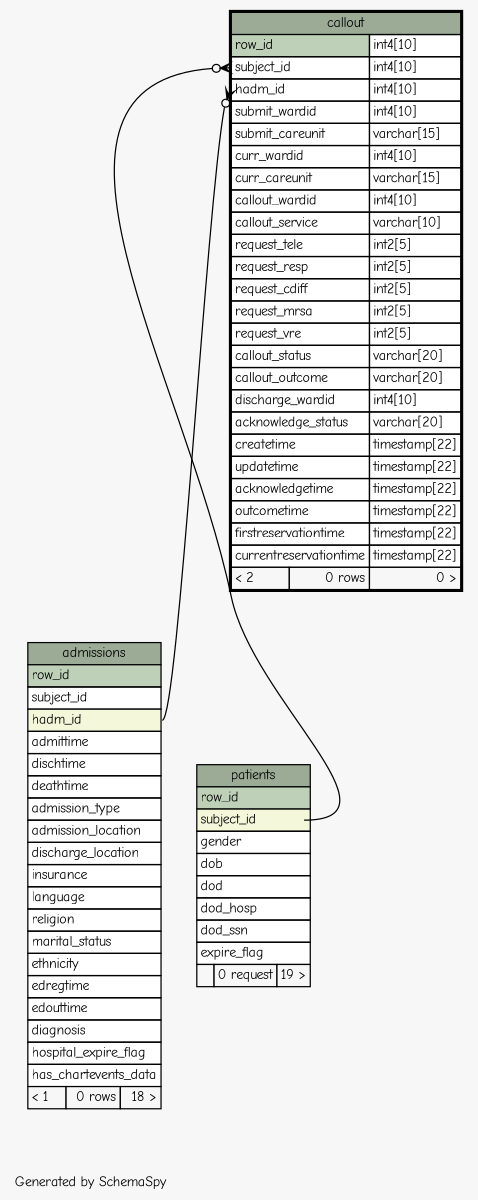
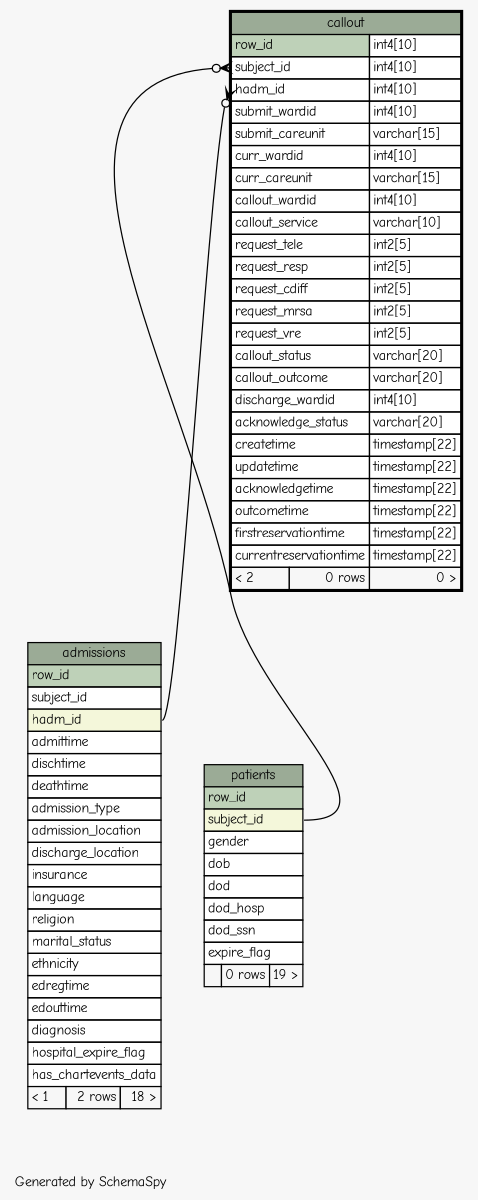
  digraph {
    bgcolor="#f7f7f7"
    fontname="Comic Neue"
    fontsize=11
    label="\nGenerated by SchemaSpy"
    labeljust=l
    nodesep=0.18
    rankdir=TB
    ranksep=0.46
    node [fontname="Comic Neue" fontsize=11 shape=plaintext]
    edge [arrowhead=none arrowsize=0.8 arrowtail=crowodot dir=back fontname="Comic Neue"]
-   n1 [label=<     <TABLE BORDER="0" CELLBORDER="1" CELLSPACING="0" BGCOLOR="#ffffff">       <TR><TD COLSPAN="3" BGCOLOR="#9bab96" ALIGN="CENTER">admissions</TD></TR>       <TR><TD PORT="row_id" COLSPAN="3" BGCOLOR="#bed1b8" ALIGN="LEFT">row_id</TD></TR>       <TR><TD PORT="subject_id" COLSPAN="3" ALIGN="LEFT">subject_id</TD></TR>       <TR><TD PORT="hadm_id" COLSPAN="3" BGCOLOR="#f4f7da" ALIGN="LEFT">hadm_id</TD></TR>       <TR><TD PORT="admittime" COLSPAN="3" ALIGN="LEFT">admittime</TD></TR>       <TR><TD PORT="dischtime" COLSPAN="3" ALIGN="LEFT">dischtime</TD></TR>       <TR><TD PORT="deathtime" COLSPAN="3" ALIGN="LEFT">deathtime</TD></TR>       <TR><TD PORT="admission_type" COLSPAN="3" ALIGN="LEFT">admission_type</TD></TR>       <TR><TD PORT="admission_location" COLSPAN="3" ALIGN="LEFT">admission_location</TD></TR>       <TR><TD PORT="discharge_location" COLSPAN="3" ALIGN="LEFT">discharge_location</TD></TR>       <TR><TD PORT="insurance" COLSPAN="3" ALIGN="LEFT">insurance</TD></TR>       <TR><TD PORT="language" COLSPAN="3" ALIGN="LEFT">language</TD></TR>       <TR><TD PORT="religion" COLSPAN="3" ALIGN="LEFT">religion</TD></TR>       <TR><TD PORT="marital_status" COLSPAN="3" ALIGN="LEFT">marital_status</TD></TR>       <TR><TD PORT="ethnicity" COLSPAN="3" ALIGN="LEFT">ethnicity</TD></TR>       <TR><TD PORT="edregtime" COLSPAN="3" ALIGN="LEFT">edregtime</TD></TR>       <TR><TD PORT="edouttime" COLSPAN="3" ALIGN="LEFT">edouttime</TD></TR>       <TR><TD PORT="diagnosis" COLSPAN="3" ALIGN="LEFT">diagnosis</TD></TR>       <TR><TD PORT="hospital_expire_flag" COLSPAN="3" ALIGN="LEFT">hospital_expire_flag</TD></TR>       <TR><TD PORT="has_chartevents_data" COLSPAN="3" ALIGN="LEFT">has_chartevents_data</TD></TR>       <TR><TD ALIGN="LEFT" BGCOLOR="#f7f7f7">&lt; 1</TD><TD ALIGN="RIGHT" BGCOLOR="#f7f7f7">0 rows</TD><TD ALIGN="RIGHT" BGCOLOR="#f7f7f7">18 &gt;</TD></TR>     </TABLE>>]
-   n2 [label=<     <TABLE BORDER="0" CELLBORDER="1" CELLSPACING="0" BGCOLOR="#ffffff">       <TR><TD COLSPAN="3" BGCOLOR="#9bab96" ALIGN="CENTER">patients</TD></TR>       <TR><TD PORT="row_id" COLSPAN="3" BGCOLOR="#bed1b8" ALIGN="LEFT">row_id</TD></TR>       <TR><TD PORT="subject_id" COLSPAN="3" BGCOLOR="#f4f7da" ALIGN="LEFT">subject_id</TD></TR>       <TR><TD PORT="gender" COLSPAN="3" ALIGN="LEFT">gender</TD></TR>       <TR><TD PORT="dob" COLSPAN="3" ALIGN="LEFT">dob</TD></TR>       <TR><TD PORT="dod" COLSPAN="3" ALIGN="LEFT">dod</TD></TR>       <TR><TD PORT="dod_hosp" COLSPAN="3" ALIGN="LEFT">dod_hosp</TD></TR>       <TR><TD PORT="dod_ssn" COLSPAN="3" ALIGN="LEFT">dod_ssn</TD></TR>       <TR><TD PORT="expire_flag" COLSPAN="3" ALIGN="LEFT">expire_flag</TD></TR>       <TR><TD ALIGN="LEFT" BGCOLOR="#f7f7f7">  </TD><TD ALIGN="RIGHT" BGCOLOR="#f7f7f7">0 request</TD><TD ALIGN="RIGHT" BGCOLOR="#f7f7f7">19 &gt;</TD></TR>     </TABLE>>]
+   n1 [label=<     <TABLE BORDER="0" CELLBORDER="1" CELLSPACING="0" BGCOLOR="#ffffff">       <TR><TD COLSPAN="3" BGCOLOR="#9bab96" ALIGN="CENTER">admissions</TD></TR>       <TR><TD PORT="row_id" COLSPAN="3" BGCOLOR="#bed1b8" ALIGN="LEFT">row_id</TD></TR>       <TR><TD PORT="subject_id" COLSPAN="3" ALIGN="LEFT">subject_id</TD></TR>       <TR><TD PORT="hadm_id" COLSPAN="3" BGCOLOR="#f4f7da" ALIGN="LEFT">hadm_id</TD></TR>       <TR><TD PORT="admittime" COLSPAN="3" ALIGN="LEFT">admittime</TD></TR>       <TR><TD PORT="dischtime" COLSPAN="3" ALIGN="LEFT">dischtime</TD></TR>       <TR><TD PORT="deathtime" COLSPAN="3" ALIGN="LEFT">deathtime</TD></TR>       <TR><TD PORT="admission_type" COLSPAN="3" ALIGN="LEFT">admission_type</TD></TR>       <TR><TD PORT="admission_location" COLSPAN="3" ALIGN="LEFT">admission_location</TD></TR>       <TR><TD PORT="discharge_location" COLSPAN="3" ALIGN="LEFT">discharge_location</TD></TR>       <TR><TD PORT="insurance" COLSPAN="3" ALIGN="LEFT">insurance</TD></TR>       <TR><TD PORT="language" COLSPAN="3" ALIGN="LEFT">language</TD></TR>       <TR><TD PORT="religion" COLSPAN="3" ALIGN="LEFT">religion</TD></TR>       <TR><TD PORT="marital_status" COLSPAN="3" ALIGN="LEFT">marital_status</TD></TR>       <TR><TD PORT="ethnicity" COLSPAN="3" ALIGN="LEFT">ethnicity</TD></TR>       <TR><TD PORT="edregtime" COLSPAN="3" ALIGN="LEFT">edregtime</TD></TR>       <TR><TD PORT="edouttime" COLSPAN="3" ALIGN="LEFT">edouttime</TD></TR>       <TR><TD PORT="diagnosis" COLSPAN="3" ALIGN="LEFT">diagnosis</TD></TR>       <TR><TD PORT="hospital_expire_flag" COLSPAN="3" ALIGN="LEFT">hospital_expire_flag</TD></TR>       <TR><TD PORT="has_chartevents_data" COLSPAN="3" ALIGN="LEFT">has_chartevents_data</TD></TR>       <TR><TD ALIGN="LEFT" BGCOLOR="#f7f7f7">&lt; 1</TD><TD ALIGN="RIGHT" BGCOLOR="#f7f7f7">2 rows</TD><TD ALIGN="RIGHT" BGCOLOR="#f7f7f7">18 &gt;</TD></TR>     </TABLE>>]
+   n2 [label=<     <TABLE BORDER="0" CELLBORDER="1" CELLSPACING="0" BGCOLOR="#ffffff">       <TR><TD COLSPAN="3" BGCOLOR="#9bab96" ALIGN="CENTER">patients</TD></TR>       <TR><TD PORT="row_id" COLSPAN="3" BGCOLOR="#bed1b8" ALIGN="LEFT">row_id</TD></TR>       <TR><TD PORT="subject_id" COLSPAN="3" BGCOLOR="#f4f7da" ALIGN="LEFT">subject_id</TD></TR>       <TR><TD PORT="gender" COLSPAN="3" ALIGN="LEFT">gender</TD></TR>       <TR><TD PORT="dob" COLSPAN="3" ALIGN="LEFT">dob</TD></TR>       <TR><TD PORT="dod" COLSPAN="3" ALIGN="LEFT">dod</TD></TR>       <TR><TD PORT="dod_hosp" COLSPAN="3" ALIGN="LEFT">dod_hosp</TD></TR>       <TR><TD PORT="dod_ssn" COLSPAN="3" ALIGN="LEFT">dod_ssn</TD></TR>       <TR><TD PORT="expire_flag" COLSPAN="3" ALIGN="LEFT">expire_flag</TD></TR>       <TR><TD ALIGN="LEFT" BGCOLOR="#f7f7f7">  </TD><TD ALIGN="RIGHT" BGCOLOR="#f7f7f7">0 rows</TD><TD ALIGN="RIGHT" BGCOLOR="#f7f7f7">19 &gt;</TD></TR>     </TABLE>>]
    n3 [label=<     <TABLE BORDER="2" CELLBORDER="1" CELLSPACING="0" BGCOLOR="#ffffff">       <TR><TD COLSPAN="3" BGCOLOR="#9bab96" ALIGN="CENTER">callout</TD></TR>       <TR><TD PORT="row_id" COLSPAN="2" BGCOLOR="#bed1b8" ALIGN="LEFT">row_id</TD><TD PORT="row_id.type" ALIGN="LEFT">int4[10]</TD></TR>       <TR><TD PORT="subject_id" COLSPAN="2" ALIGN="LEFT">subject_id</TD><TD PORT="subject_id.type" ALIGN="LEFT">int4[10]</TD></TR>       <TR><TD PORT="hadm_id" COLSPAN="2" ALIGN="LEFT">hadm_id</TD><TD PORT="hadm_id.type" ALIGN="LEFT">int4[10]</TD></TR>       <TR><TD PORT="submit_wardid" COLSPAN="2" ALIGN="LEFT">submit_wardid</TD><TD PORT="submit_wardid.type" ALIGN="LEFT">int4[10]</TD></TR>       <TR><TD PORT="submit_careunit" COLSPAN="2" ALIGN="LEFT">submit_careunit</TD><TD PORT="submit_careunit.type" ALIGN="LEFT">varchar[15]</TD></TR>       <TR><TD PORT="curr_wardid" COLSPAN="2" ALIGN="LEFT">curr_wardid</TD><TD PORT="curr_wardid.type" ALIGN="LEFT">int4[10]</TD></TR>       <TR><TD PORT="curr_careunit" COLSPAN="2" ALIGN="LEFT">curr_careunit</TD><TD PORT="curr_careunit.type" ALIGN="LEFT">varchar[15]</TD></TR>       <TR><TD PORT="callout_wardid" COLSPAN="2" ALIGN="LEFT">callout_wardid</TD><TD PORT="callout_wardid.type" ALIGN="LEFT">int4[10]</TD></TR>       <TR><TD PORT="callout_service" COLSPAN="2" ALIGN="LEFT">callout_service</TD><TD PORT="callout_service.type" ALIGN="LEFT">varchar[10]</TD></TR>       <TR><TD PORT="request_tele" COLSPAN="2" ALIGN="LEFT">request_tele</TD><TD PORT="request_tele.type" ALIGN="LEFT">int2[5]</TD></TR>       <TR><TD PORT="request_resp" COLSPAN="2" ALIGN="LEFT">request_resp</TD><TD PORT="request_resp.type" ALIGN="LEFT">int2[5]</TD></TR>       <TR><TD PORT="request_cdiff" COLSPAN="2" ALIGN="LEFT">request_cdiff</TD><TD PORT="request_cdiff.type" ALIGN="LEFT">int2[5]</TD></TR>       <TR><TD PORT="request_mrsa" COLSPAN="2" ALIGN="LEFT">request_mrsa</TD><TD PORT="request_mrsa.type" ALIGN="LEFT">int2[5]</TD></TR>       <TR><TD PORT="request_vre" COLSPAN="2" ALIGN="LEFT">request_vre</TD><TD PORT="request_vre.type" ALIGN="LEFT">int2[5]</TD></TR>       <TR><TD PORT="callout_status" COLSPAN="2" ALIGN="LEFT">callout_status</TD><TD PORT="callout_status.type" ALIGN="LEFT">varchar[20]</TD></TR>       <TR><TD PORT="callout_outcome" COLSPAN="2" ALIGN="LEFT">callout_outcome</TD><TD PORT="callout_outcome.type" ALIGN="LEFT">varchar[20]</TD></TR>       <TR><TD PORT="discharge_wardid" COLSPAN="2" ALIGN="LEFT">discharge_wardid</TD><TD PORT="discharge_wardid.type" ALIGN="LEFT">int4[10]</TD></TR>       <TR><TD PORT="acknowledge_status" COLSPAN="2" ALIGN="LEFT">acknowledge_status</TD><TD PORT="acknowledge_status.type" ALIGN="LEFT">varchar[20]</TD></TR>       <TR><TD PORT="createtime" COLSPAN="2" ALIGN="LEFT">createtime</TD><TD PORT="createtime.type" ALIGN="LEFT">timestamp[22]</TD></TR>       <TR><TD PORT="updatetime" COLSPAN="2" ALIGN="LEFT">updatetime</TD><TD PORT="updatetime.type" ALIGN="LEFT">timestamp[22]</TD></TR>       <TR><TD PORT="acknowledgetime" COLSPAN="2" ALIGN="LEFT">acknowledgetime</TD><TD PORT="acknowledgetime.type" ALIGN="LEFT">timestamp[22]</TD></TR>       <TR><TD PORT="outcometime" COLSPAN="2" ALIGN="LEFT">outcometime</TD><TD PORT="outcometime.type" ALIGN="LEFT">timestamp[22]</TD></TR>       <TR><TD PORT="firstreservationtime" COLSPAN="2" ALIGN="LEFT">firstreservationtime</TD><TD PORT="firstreservationtime.type" ALIGN="LEFT">timestamp[22]</TD></TR>       <TR><TD PORT="currentreservationtime" COLSPAN="2" ALIGN="LEFT">currentreservationtime</TD><TD PORT="currentreservationtime.type" ALIGN="LEFT">timestamp[22]</TD></TR>       <TR><TD ALIGN="LEFT" BGCOLOR="#f7f7f7">&lt; 2</TD><TD ALIGN="RIGHT" BGCOLOR="#f7f7f7">0 rows</TD><TD ALIGN="RIGHT" BGCOLOR="#f7f7f7">0 &gt;</TD></TR>     </TABLE>>]
    n3 -> n1 [headport="hadm_id:e" tailport="hadm_id:w"]
    n3 -> n2 [headport="subject_id:e" tailport="subject_id:w"]
  }
